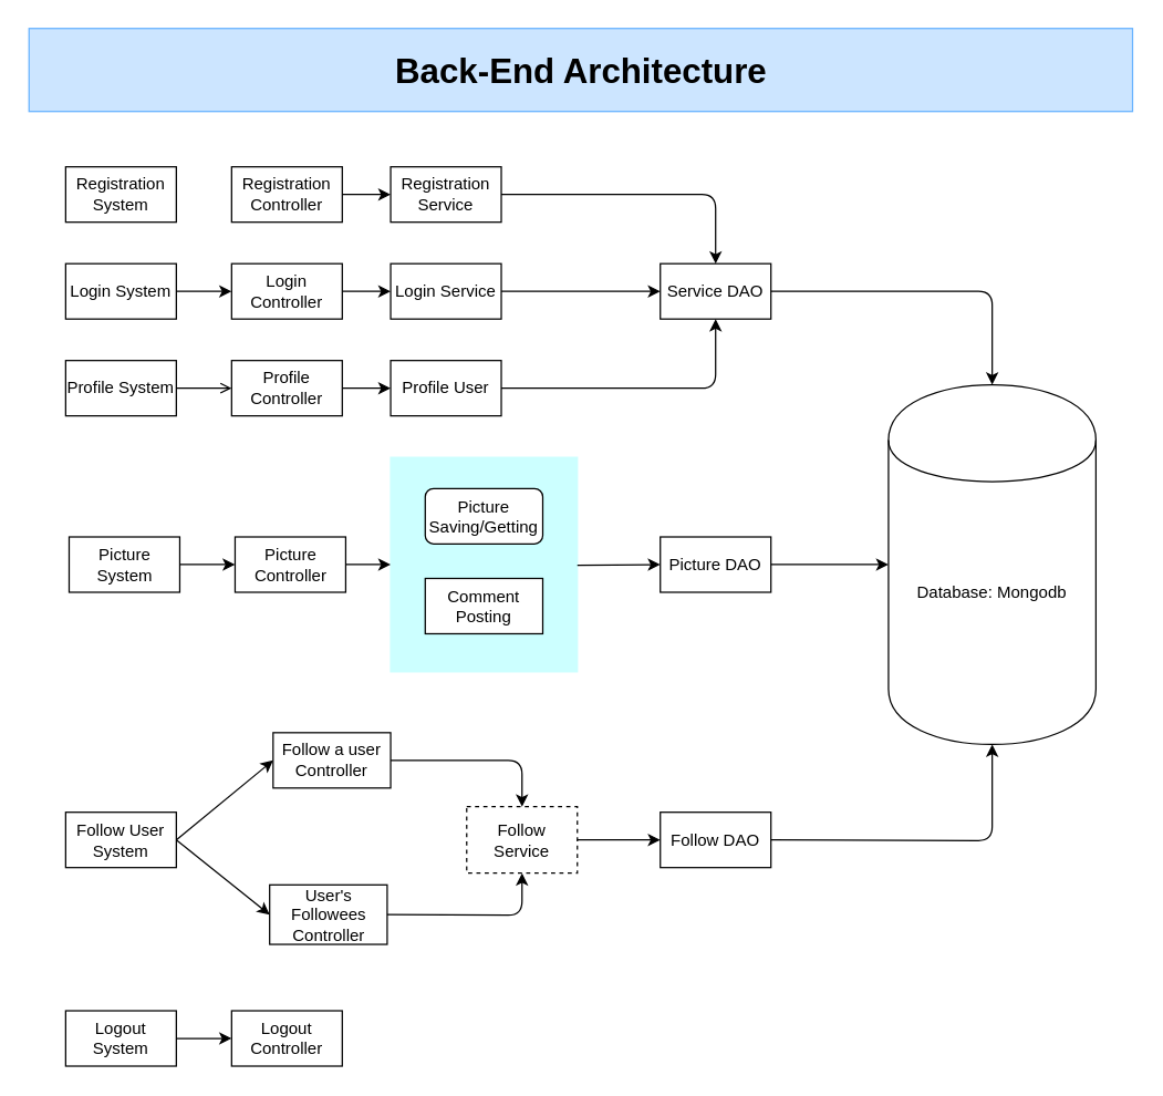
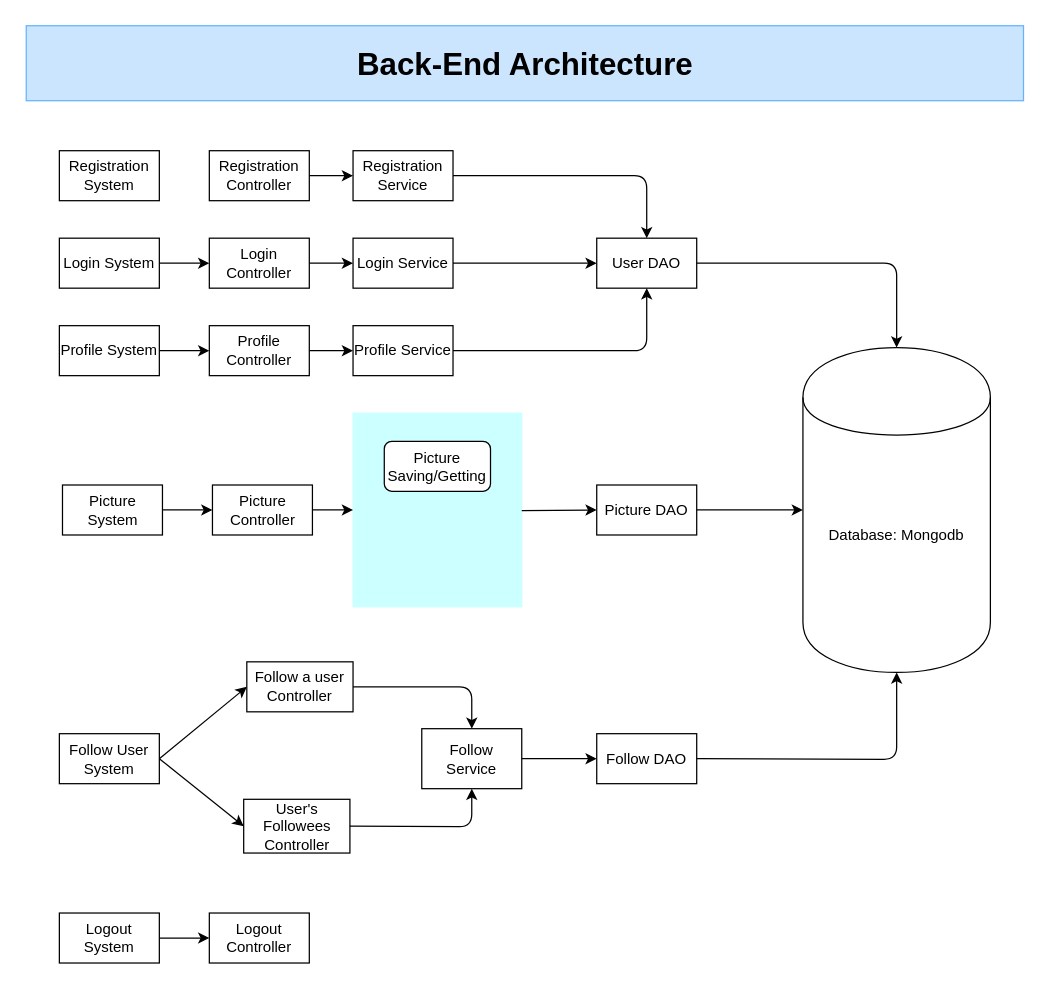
  <mxCell id="0" />
  <mxCell id="1" parent="0" />
  <mxCell id="2" value="" style="group" vertex="1" connectable="0" parent="1"><mxGeometry x="20.5" y="20" width="798" height="750" as="geometry" /></mxCell>
  <mxCell id="3" value="" style="group" vertex="1" connectable="0" parent="2"><mxGeometry x="26.5" y="100" width="745" height="650" as="geometry" /></mxCell>
  <mxCell id="4" value="" style="rounded=0;whiteSpace=wrap;html=1;labelBackgroundColor=none;fillColor=#CCFFFF;strokeColor=#CCFFFF;" vertex="1" parent="3"><mxGeometry x="235" y="210" width="135" height="155" as="geometry" /></mxCell>
  <mxCell id="5" value="Registration System" style="rounded=0;whiteSpace=wrap;html=1;" vertex="1" parent="3"><mxGeometry width="80" height="40" as="geometry" /></mxCell>
  <mxCell id="6" value="Login System" style="rounded=0;whiteSpace=wrap;html=1;" vertex="1" parent="3"><mxGeometry y="70" width="80" height="40" as="geometry" /></mxCell>
  <mxCell id="7" value="Profile System" style="rounded=0;whiteSpace=wrap;html=1;" vertex="1" parent="3"><mxGeometry y="140" width="80" height="40" as="geometry" /></mxCell>
  <mxCell id="8" value="Logout System" style="rounded=0;whiteSpace=wrap;html=1;" vertex="1" parent="3"><mxGeometry y="610" width="80" height="40" as="geometry" /></mxCell>
  <mxCell id="9" value="Picture System" style="rounded=0;whiteSpace=wrap;html=1;" vertex="1" parent="3"><mxGeometry x="2.5" y="267.5" width="80" height="40" as="geometry" /></mxCell>
  <mxCell id="10" value="Follow User System" style="rounded=0;whiteSpace=wrap;html=1;" vertex="1" parent="3"><mxGeometry y="466.5" width="80" height="40" as="geometry" /></mxCell>
  <mxCell id="11" value="Registration Controller" style="rounded=0;whiteSpace=wrap;html=1;" vertex="1" parent="3"><mxGeometry x="120" width="80" height="40" as="geometry" /></mxCell>
  <mxCell id="12" value="Registration Service" style="rounded=0;whiteSpace=wrap;html=1;" vertex="1" parent="3"><mxGeometry x="235" width="80" height="40" as="geometry" /></mxCell>
  <mxCell id="13" value="Database: Mongodb" style="shape=cylinder;whiteSpace=wrap;html=1;boundedLbl=1;backgroundOutline=1;" vertex="1" parent="3"><mxGeometry x="595" y="157.5" width="150" height="260" as="geometry" /></mxCell>
  <mxCell id="14" value="" style="endArrow=classic;html=1;entryX=0;entryY=0.5;entryDx=0;entryDy=0;exitX=1;exitY=0.5;exitDx=0;exitDy=0;" edge="1" parent="3" source="11" target="12"><mxGeometry width="50" height="50" relative="1" as="geometry"><mxPoint x="200" y="20" as="sourcePoint" /><mxPoint x="125" y="30" as="targetPoint" /><Array as="points" /></mxGeometry></mxCell>
- <mxCell id="15" value="Service DAO" style="rounded=0;whiteSpace=wrap;html=1;" vertex="1" parent="3"><mxGeometry x="430" y="70" width="80" height="40" as="geometry" /></mxCell>
+ <mxCell id="15" value="User DAO" style="rounded=0;whiteSpace=wrap;html=1;" vertex="1" parent="3"><mxGeometry x="430" y="70" width="80" height="40" as="geometry" /></mxCell>
  <mxCell id="16" value="" style="endArrow=classic;html=1;entryX=0.5;entryY=0;entryDx=0;entryDy=0;exitX=1;exitY=0.5;exitDx=0;exitDy=0;" edge="1" parent="3" source="12" target="15"><mxGeometry width="50" height="50" relative="1" as="geometry"><mxPoint x="350" y="20" as="sourcePoint" /><mxPoint x="240" y="30" as="targetPoint" /><Array as="points"><mxPoint x="470" y="20" /></Array></mxGeometry></mxCell>
  <mxCell id="17" value="Login Controller" style="rounded=0;whiteSpace=wrap;html=1;" vertex="1" parent="3"><mxGeometry x="120" y="70" width="80" height="40" as="geometry" /></mxCell>
  <mxCell id="18" value="Login Service" style="rounded=0;whiteSpace=wrap;html=1;" vertex="1" parent="3"><mxGeometry x="235" y="70" width="80" height="40" as="geometry" /></mxCell>
  <mxCell id="19" value="" style="endArrow=classic;html=1;exitX=1;exitY=0.5;exitDx=0;exitDy=0;entryX=0;entryY=0.5;entryDx=0;entryDy=0;" edge="1" parent="3" source="6" target="17"><mxGeometry width="50" height="50" relative="1" as="geometry"><mxPoint x="85" y="90" as="sourcePoint" /><mxPoint x="65" y="480" as="targetPoint" /><Array as="points" /></mxGeometry></mxCell>
  <mxCell id="20" value="" style="endArrow=classic;html=1;entryX=0;entryY=0.5;entryDx=0;entryDy=0;exitX=1;exitY=0.5;exitDx=0;exitDy=0;" edge="1" parent="3" source="17" target="18"><mxGeometry width="50" height="50" relative="1" as="geometry"><mxPoint x="205" y="90" as="sourcePoint" /><mxPoint x="130" y="100" as="targetPoint" /><Array as="points" /></mxGeometry></mxCell>
  <mxCell id="21" value="" style="endArrow=classic;html=1;entryX=0;entryY=0.5;entryDx=0;entryDy=0;exitX=1;exitY=0.5;exitDx=0;exitDy=0;" edge="1" parent="3" target="15"><mxGeometry width="50" height="50" relative="1" as="geometry"><mxPoint x="315" y="90" as="sourcePoint" /><mxPoint x="375" y="140" as="targetPoint" /><Array as="points" /></mxGeometry></mxCell>
  <mxCell id="22" value="Logout Controller" style="rounded=0;whiteSpace=wrap;html=1;" vertex="1" parent="3"><mxGeometry x="120" y="610" width="80" height="40" as="geometry" /></mxCell>
  <mxCell id="23" value="" style="endArrow=classic;html=1;entryX=0;entryY=0.5;entryDx=0;entryDy=0;exitX=1;exitY=0.5;exitDx=0;exitDy=0;" edge="1" parent="3" source="8" target="22"><mxGeometry width="50" height="50" relative="1" as="geometry"><mxPoint x="80" y="609" as="sourcePoint" /><mxPoint x="110" y="609" as="targetPoint" /><Array as="points" /></mxGeometry></mxCell>
  <mxCell id="24" value="Profile Controller" style="rounded=0;whiteSpace=wrap;html=1;" vertex="1" parent="3"><mxGeometry x="120" y="140" width="80" height="40" as="geometry" /></mxCell>
- <mxCell id="25" value="Profile User" style="rounded=0;whiteSpace=wrap;html=1;" vertex="1" parent="3"><mxGeometry x="235" y="140" width="80" height="40" as="geometry" /></mxCell>
- <mxCell id="26" value="" style="endArrow=open;html=1;exitX=1;exitY=0.5;exitDx=0;exitDy=0;entryX=0;entryY=0.5;entryDx=0;entryDy=0;" edge="1" parent="3" source="7" target="24"><mxGeometry width="50" height="50" relative="1" as="geometry"><mxPoint x="80" y="160" as="sourcePoint" /><mxPoint x="65" y="550" as="targetPoint" /><Array as="points" /></mxGeometry></mxCell>
+ <mxCell id="25" value="Profile Service" style="rounded=0;whiteSpace=wrap;html=1;" vertex="1" parent="3"><mxGeometry x="235" y="140" width="80" height="40" as="geometry" /></mxCell>
+ <mxCell id="26" value="" style="endArrow=classic;html=1;exitX=1;exitY=0.5;exitDx=0;exitDy=0;entryX=0;entryY=0.5;entryDx=0;entryDy=0;" edge="1" parent="3" source="7" target="24"><mxGeometry width="50" height="50" relative="1" as="geometry"><mxPoint x="80" y="160" as="sourcePoint" /><mxPoint x="65" y="550" as="targetPoint" /><Array as="points" /></mxGeometry></mxCell>
  <mxCell id="27" value="" style="endArrow=classic;html=1;entryX=0;entryY=0.5;entryDx=0;entryDy=0;exitX=1;exitY=0.5;exitDx=0;exitDy=0;" edge="1" parent="3" source="24" target="25"><mxGeometry width="50" height="50" relative="1" as="geometry"><mxPoint x="205" y="160" as="sourcePoint" /><mxPoint x="130" y="170" as="targetPoint" /><Array as="points" /></mxGeometry></mxCell>
  <mxCell id="28" value="" style="endArrow=classic;html=1;entryX=0.5;entryY=1;entryDx=0;entryDy=0;exitX=1;exitY=0.5;exitDx=0;exitDy=0;" edge="1" parent="3" target="15"><mxGeometry width="50" height="50" relative="1" as="geometry"><mxPoint x="315" y="160" as="sourcePoint" /><mxPoint x="370" y="160" as="targetPoint" /><Array as="points"><mxPoint x="470" y="160" /></Array></mxGeometry></mxCell>
  <mxCell id="29" value="Picture Controller" style="rounded=0;whiteSpace=wrap;html=1;" vertex="1" parent="3"><mxGeometry x="122.5" y="267.5" width="80" height="40" as="geometry" /></mxCell>
  <mxCell id="30" value="Picture Saving/Getting" style="whiteSpace=wrap;html=1;rounded=1;" vertex="1" parent="3"><mxGeometry x="260" y="232.5" width="85" height="40" as="geometry" /></mxCell>
  <mxCell id="31" value="" style="endArrow=classic;html=1;exitX=1;exitY=0.5;exitDx=0;exitDy=0;entryX=0;entryY=0.5;entryDx=0;entryDy=0;" edge="1" parent="3" source="9" target="29"><mxGeometry width="50" height="50" relative="1" as="geometry"><mxPoint x="82.5" y="287.5" as="sourcePoint" /><mxPoint x="67.5" y="677.5" as="targetPoint" /><Array as="points" /></mxGeometry></mxCell>
- <mxCell id="32" value="Comment Posting" style="rounded=0;whiteSpace=wrap;html=1;" vertex="1" parent="3"><mxGeometry x="260" y="297.5" width="85" height="40" as="geometry" /></mxCell>
  <mxCell id="33" value="" style="endArrow=classic;html=1;entryX=0;entryY=0.5;entryDx=0;entryDy=0;exitX=1;exitY=0.5;exitDx=0;exitDy=0;" edge="1" parent="3" source="29" target="4"><mxGeometry width="50" height="50" relative="1" as="geometry"><mxPoint x="210" y="295" as="sourcePoint" /><mxPoint x="245" y="260" as="targetPoint" /><Array as="points" /></mxGeometry></mxCell>
  <mxCell id="34" value="Follow a user&lt;br&gt;Controller" style="rounded=0;whiteSpace=wrap;html=1;" vertex="1" parent="3"><mxGeometry x="150" y="409" width="85" height="40" as="geometry" /></mxCell>
  <mxCell id="35" value="" style="endArrow=classic;html=1;entryX=0;entryY=0.5;entryDx=0;entryDy=0;exitX=1;exitY=0.5;exitDx=0;exitDy=0;" edge="1" parent="3" source="10" target="34"><mxGeometry width="50" height="50" relative="1" as="geometry"><mxPoint x="90" y="484" as="sourcePoint" /><mxPoint x="20" y="464" as="targetPoint" /><Array as="points" /></mxGeometry></mxCell>
  <mxCell id="36" value="User's Followees&lt;br&gt;Controller" style="rounded=0;whiteSpace=wrap;html=1;" vertex="1" parent="3"><mxGeometry x="147.5" y="519" width="85" height="43" as="geometry" /></mxCell>
  <mxCell id="37" value="" style="endArrow=classic;html=1;entryX=0;entryY=0.5;entryDx=0;entryDy=0;exitX=1;exitY=0.5;exitDx=0;exitDy=0;" edge="1" parent="3" source="10" target="36"><mxGeometry width="50" height="50" relative="1" as="geometry"><mxPoint x="90" y="484" as="sourcePoint" /><mxPoint x="135" y="459" as="targetPoint" /><Array as="points" /></mxGeometry></mxCell>
- <mxCell id="38" value="Follow Service" style="rounded=0;whiteSpace=wrap;html=1;dashed=1;" vertex="1" parent="3"><mxGeometry x="290" y="462.5" width="80" height="48" as="geometry" /></mxCell>
+ <mxCell id="38" value="Follow Service" style="rounded=0;whiteSpace=wrap;html=1;" vertex="1" parent="3"><mxGeometry x="290" y="462.5" width="80" height="48" as="geometry" /></mxCell>
  <mxCell id="39" value="" style="endArrow=classic;html=1;entryX=0.5;entryY=0;entryDx=0;entryDy=0;exitX=1;exitY=0.5;exitDx=0;exitDy=0;" edge="1" parent="3" source="34" target="38"><mxGeometry width="50" height="50" relative="1" as="geometry"><mxPoint x="270" y="486.5" as="sourcePoint" /><mxPoint x="255" y="856.5" as="targetPoint" /><Array as="points"><mxPoint x="330" y="429" /><mxPoint x="330" y="452" /></Array></mxGeometry></mxCell>
  <mxCell id="40" value="" style="endArrow=classic;html=1;entryX=0.5;entryY=1;entryDx=0;entryDy=0;exitX=1;exitY=0.5;exitDx=0;exitDy=0;" edge="1" parent="3" source="36" target="38"><mxGeometry width="50" height="50" relative="1" as="geometry"><mxPoint x="240" y="461.5" as="sourcePoint" /><mxPoint x="360" y="476.5" as="targetPoint" /><Array as="points"><mxPoint x="330" y="541" /></Array></mxGeometry></mxCell>
  <mxCell id="41" value="Picture DAO" style="rounded=0;whiteSpace=wrap;html=1;" vertex="1" parent="3"><mxGeometry x="430" y="267.5" width="80" height="40" as="geometry" /></mxCell>
  <mxCell id="42" value="" style="endArrow=classic;html=1;entryX=0;entryY=0.5;entryDx=0;entryDy=0;" edge="1" parent="3" target="41"><mxGeometry width="50" height="50" relative="1" as="geometry"><mxPoint x="370" y="288" as="sourcePoint" /><mxPoint x="440" y="100" as="targetPoint" /><Array as="points" /></mxGeometry></mxCell>
  <mxCell id="43" value="Follow DAO" style="rounded=0;whiteSpace=wrap;html=1;" vertex="1" parent="3"><mxGeometry x="430" y="466.5" width="80" height="40" as="geometry" /></mxCell>
  <mxCell id="44" value="" style="endArrow=classic;html=1;entryX=0;entryY=0.5;entryDx=0;entryDy=0;exitX=1;exitY=0.5;exitDx=0;exitDy=0;" edge="1" parent="3" source="38" target="43"><mxGeometry width="50" height="50" relative="1" as="geometry"><mxPoint x="370" y="487" as="sourcePoint" /><mxPoint x="440" y="299" as="targetPoint" /><Array as="points" /></mxGeometry></mxCell>
  <mxCell id="45" value="" style="endArrow=classic;html=1;fontColor=#000000;entryX=0.5;entryY=1;entryDx=0;entryDy=0;exitX=1;exitY=0.5;exitDx=0;exitDy=0;" edge="1" parent="3" source="43" target="13"><mxGeometry width="50" height="50" relative="1" as="geometry"><mxPoint x="410" y="740" as="sourcePoint" /><mxPoint x="460" y="690" as="targetPoint" /><Array as="points"><mxPoint x="670" y="487" /></Array></mxGeometry></mxCell>
  <mxCell id="46" value="" style="endArrow=classic;html=1;fontColor=#000000;entryX=0.5;entryY=0;entryDx=0;entryDy=0;exitX=1;exitY=0.5;exitDx=0;exitDy=0;" edge="1" parent="3" source="15" target="13"><mxGeometry width="50" height="50" relative="1" as="geometry"><mxPoint x="530" y="89" as="sourcePoint" /><mxPoint x="690" y="20" as="targetPoint" /><Array as="points"><mxPoint x="670" y="90" /></Array></mxGeometry></mxCell>
  <mxCell id="47" value="" style="endArrow=classic;html=1;fontColor=#000000;entryX=0;entryY=0.5;entryDx=0;entryDy=0;exitX=1;exitY=0.5;exitDx=0;exitDy=0;" edge="1" parent="3" source="41" target="13"><mxGeometry width="50" height="50" relative="1" as="geometry"><mxPoint x="530" y="506.5" as="sourcePoint" /><mxPoint x="690" y="437.5" as="targetPoint" /><Array as="points" /></mxGeometry></mxCell>
  <mxCell id="48" value="&lt;b&gt;&lt;font style=&quot;font-size: 25px&quot;&gt;Back-End Architecture&lt;/font&gt;&lt;/b&gt;" style="rounded=0;whiteSpace=wrap;html=1;labelBackgroundColor=none;strokeColor=#66B2FF;fillColor=#CCE5FF;fontColor=#000000;" vertex="1" parent="2"><mxGeometry width="798" height="60" as="geometry" /></mxCell>
